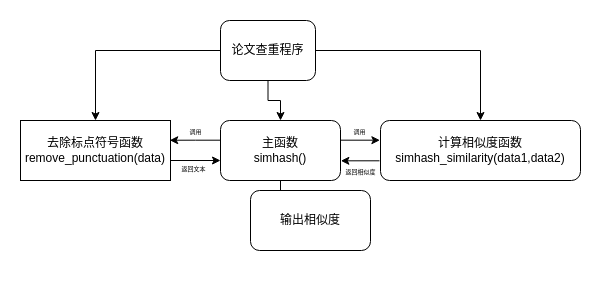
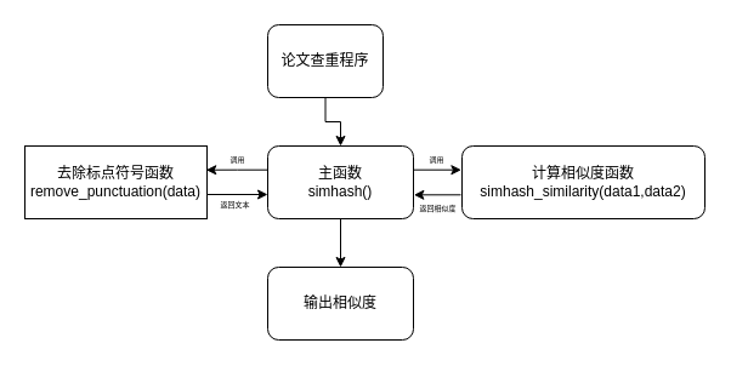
  <mxCell id="0" />
  <mxCell id="1" parent="0" />
- <mxCell id="2" style="edgeStyle=orthogonalEdgeStyle;rounded=0;orthogonalLoop=1;jettySize=auto;html=1;entryX=0.5;entryY=0;entryDx=0;entryDy=0;" parent="1" source="5" target="15" edge="1"><mxGeometry relative="1" as="geometry"><Array as="points"><mxPoint x="480" y="50" /></Array></mxGeometry></mxCell>
  <mxCell id="3" style="edgeStyle=orthogonalEdgeStyle;rounded=0;orthogonalLoop=1;jettySize=auto;html=1;entryX=0.5;entryY=0;entryDx=0;entryDy=0;" parent="1" source="5" target="9" edge="1"><mxGeometry relative="1" as="geometry" /></mxCell>
- <mxCell id="4" style="edgeStyle=orthogonalEdgeStyle;rounded=0;orthogonalLoop=1;jettySize=auto;html=1;entryX=0.5;entryY=0;entryDx=0;entryDy=0;" parent="1" source="5" target="11" edge="1"><mxGeometry relative="1" as="geometry" /></mxCell>
  <mxCell id="5" value="论文查重程序" style="rounded=1;whiteSpace=wrap;html=1;" parent="1" vertex="1"><mxGeometry x="220" y="20" width="95" height="60" as="geometry" /></mxCell>
  <mxCell id="6" style="edgeStyle=orthogonalEdgeStyle;rounded=0;orthogonalLoop=1;jettySize=auto;html=1;entryX=-0.003;entryY=0.317;entryDx=0;entryDy=0;entryPerimeter=0;exitX=1;exitY=0.328;exitDx=0;exitDy=0;exitPerimeter=0;" parent="1" source="9" target="15" edge="1"><mxGeometry relative="1" as="geometry"><Array as="points" /></mxGeometry></mxCell>
  <mxCell id="7" style="edgeStyle=orthogonalEdgeStyle;rounded=0;orthogonalLoop=1;jettySize=auto;html=1;entryX=0.995;entryY=0.329;entryDx=0;entryDy=0;entryPerimeter=0;" parent="1" source="9" target="11" edge="1"><mxGeometry relative="1" as="geometry"><Array as="points"><mxPoint x="195" y="140" /></Array></mxGeometry></mxCell>
  <mxCell id="8" style="edgeStyle=orthogonalEdgeStyle;rounded=0;orthogonalLoop=1;jettySize=auto;html=1;entryX=0.5;entryY=0;entryDx=0;entryDy=0;" parent="1" source="9" target="18" edge="1"><mxGeometry relative="1" as="geometry" /></mxCell>
  <mxCell id="9" value="主函数&lt;br&gt;simhash()" style="rounded=1;whiteSpace=wrap;html=1;" parent="1" vertex="1"><mxGeometry x="220" y="120" width="120" height="60" as="geometry" /></mxCell>
  <mxCell id="10" style="edgeStyle=orthogonalEdgeStyle;rounded=0;orthogonalLoop=1;jettySize=auto;html=1;" parent="1" source="11" edge="1"><mxGeometry relative="1" as="geometry"><mxPoint x="220" y="160" as="targetPoint" /><Array as="points"><mxPoint x="220" y="160" /></Array></mxGeometry></mxCell>
  <mxCell id="11" value="去除标点符号函数&lt;br&gt;remove_punctuation(data)" style="whiteSpace=wrap;html=1;rounded=0;" parent="1" vertex="1"><mxGeometry x="20" y="120" width="150" height="60" as="geometry" /></mxCell>
  <mxCell id="12" value="&lt;font style=&quot;font-size: 6px&quot;&gt;调用&lt;/font&gt;" style="text;html=1;align=center;verticalAlign=middle;resizable=0;points=[];autosize=1;" parent="1" vertex="1"><mxGeometry x="180" y="120" width="30" height="20" as="geometry" /></mxCell>
  <mxCell id="13" value="&lt;font style=&quot;line-height: 120% ; font-size: 6px&quot;&gt;返回文本&lt;/font&gt;" style="text;html=1;align=center;verticalAlign=middle;resizable=0;points=[];autosize=1;" parent="1" vertex="1"><mxGeometry x="173" y="157" width="40" height="20" as="geometry" /></mxCell>
  <mxCell id="14" style="edgeStyle=orthogonalEdgeStyle;rounded=0;orthogonalLoop=1;jettySize=auto;html=1;entryX=1.003;entryY=0.672;entryDx=0;entryDy=0;entryPerimeter=0;" parent="1" target="9" edge="1"><mxGeometry relative="1" as="geometry"><mxPoint x="379" y="160" as="sourcePoint" /><mxPoint x="340" y="160" as="targetPoint" /><Array as="points"><mxPoint x="340" y="160" /></Array></mxGeometry></mxCell>
  <mxCell id="15" value="计算相似度函数&lt;br&gt;simhash_similarity(data1,data2)" style="rounded=1;whiteSpace=wrap;html=1;" parent="1" vertex="1"><mxGeometry x="380" y="120" width="200" height="60" as="geometry" /></mxCell>
  <mxCell id="16" value="&lt;font style=&quot;font-size: 6px&quot;&gt;调用&lt;/font&gt;" style="text;html=1;align=center;verticalAlign=middle;resizable=0;points=[];autosize=1;" parent="1" vertex="1"><mxGeometry x="344" y="120" width="30" height="20" as="geometry" /></mxCell>
  <mxCell id="17" value="&lt;font style=&quot;line-height: 120% ; font-size: 6px&quot;&gt;返回相似度&lt;/font&gt;" style="text;html=1;align=center;verticalAlign=middle;resizable=0;points=[];autosize=1;" parent="1" vertex="1"><mxGeometry x="335" y="160" width="50" height="20" as="geometry" /></mxCell>
- <mxCell id="18" value="输出相似度" style="rounded=1;whiteSpace=wrap;html=1;" parent="1" vertex="1"><mxGeometry x="250" y="190" width="120" height="60" as="geometry" /></mxCell>
+ <mxCell id="18" value="输出相似度" style="rounded=1;whiteSpace=wrap;html=1;" parent="1" vertex="1"><mxGeometry x="220" y="220" width="120" height="60" as="geometry" /></mxCell>
